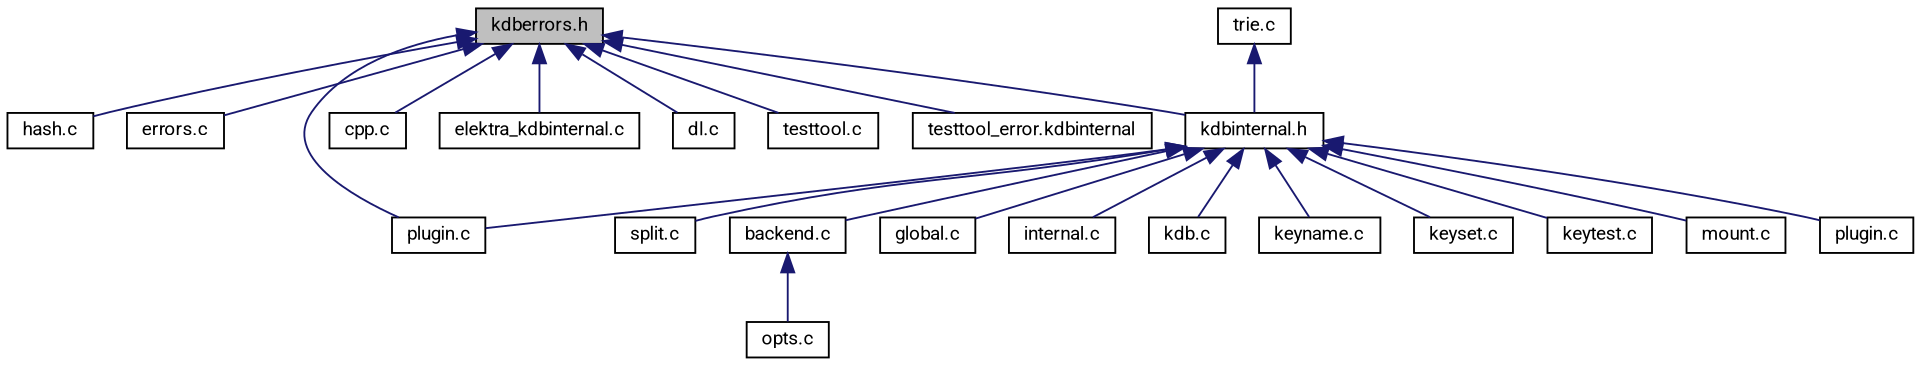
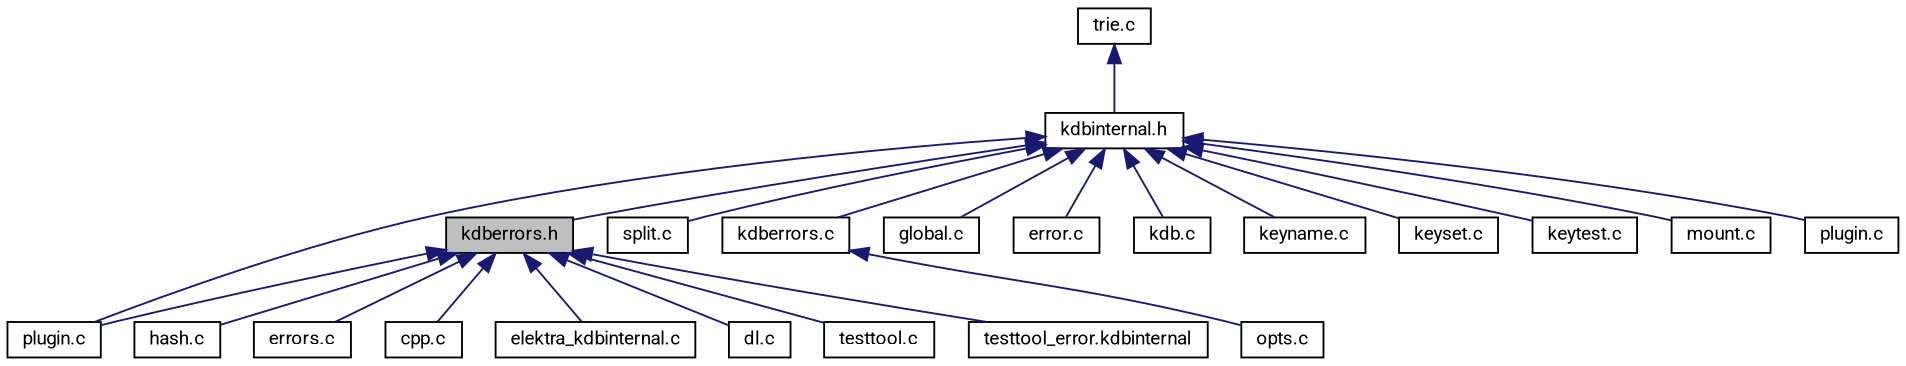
  digraph {
    fontname=Roboto
    node [color=black fillcolor=white fontname=Roboto fontsize=10 shape=record style=filled]
    edge [color=midnightblue dir=back fontname=Roboto fontsize=10 labelfontname=Helvetica labelfontsize=10 style=solid]
    n1 [fillcolor=grey75 fontcolor=black height=0.2 label="kdberrors.h" width=0.4]
    n2 [height=0.2 label="hash.c" width=0.4]
    n3 [height=0.2 label="errors.c" width=0.4]
    n4 [height=0.2 label="plugin.c" width=0.4]
    n5 [height=0.2 label="cpp.c" width=0.4]
    n6 [height=0.2 label="elektra_kdbinternal.c" width=0.4]
    n7 [height=0.2 label="dl.c" width=0.4]
    n8 [height=0.2 label="testtool.c" width=0.4]
    n9 [height=0.2 label="testtool_error.kdbinternal" width=0.4]
    n10 [height=0.2 label="kdbinternal.h" width=0.4]
    n11 [height=0.2 label="split.c" width=0.4]
    n12 [height=0.2 label="opts.c" width=0.4]
-   n13 [height=0.2 label="backend.c" width=0.4]
+   n13 [height=0.2 label="kdberrors.c" width=0.4]
    n14 [height=0.2 label="global.c" width=0.4]
-   n15 [height=0.2 label="internal.c" width=0.4]
+   n15 [height=0.2 label="error.c" width=0.4]
    n16 [height=0.2 label="kdb.c" width=0.4]
    n17 [height=0.2 label="keyname.c" width=0.4]
    n18 [height=0.2 label="keyset.c" width=0.4]
    n19 [height=0.2 label="keytest.c" width=0.4]
    n20 [height=0.2 label="mount.c" width=0.4]
    n21 [height=0.2 label="plugin.c" width=0.4]
    n22 [height=0.2 label="trie.c" width=0.4]
    n1 -> n2
    n1 -> n3
    n1 -> n4
    n1 -> n5
    n1 -> n6
    n1 -> n7
    n1 -> n8
    n1 -> n9
-   n1 -> n10
+   n10 -> n1
    n10 -> n4
    n10 -> n11
    n10 -> n13
    n10 -> n14
    n10 -> n15
    n10 -> n16
    n10 -> n17
    n10 -> n18
    n10 -> n19
    n10 -> n20
    n10 -> n21
    n13 -> n12
    n22 -> n10
  }
